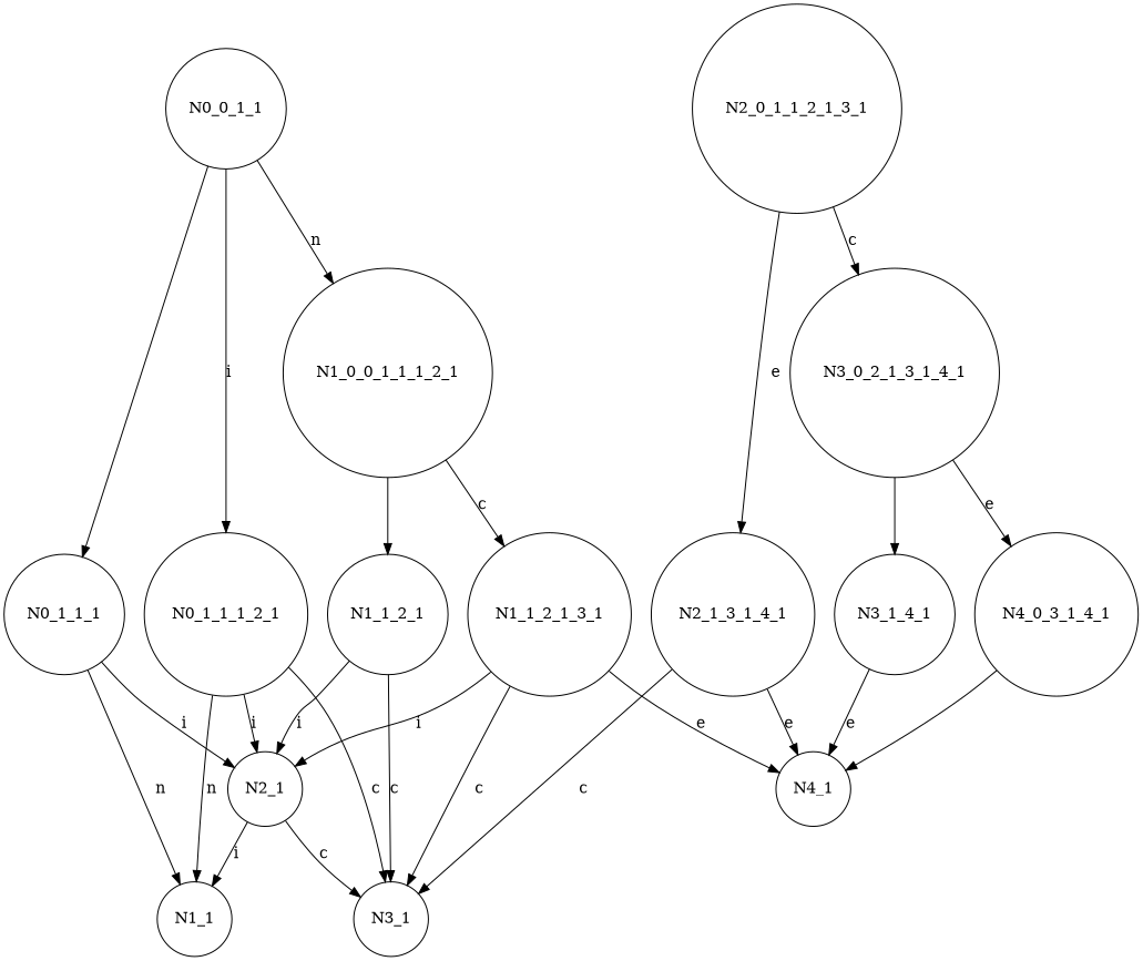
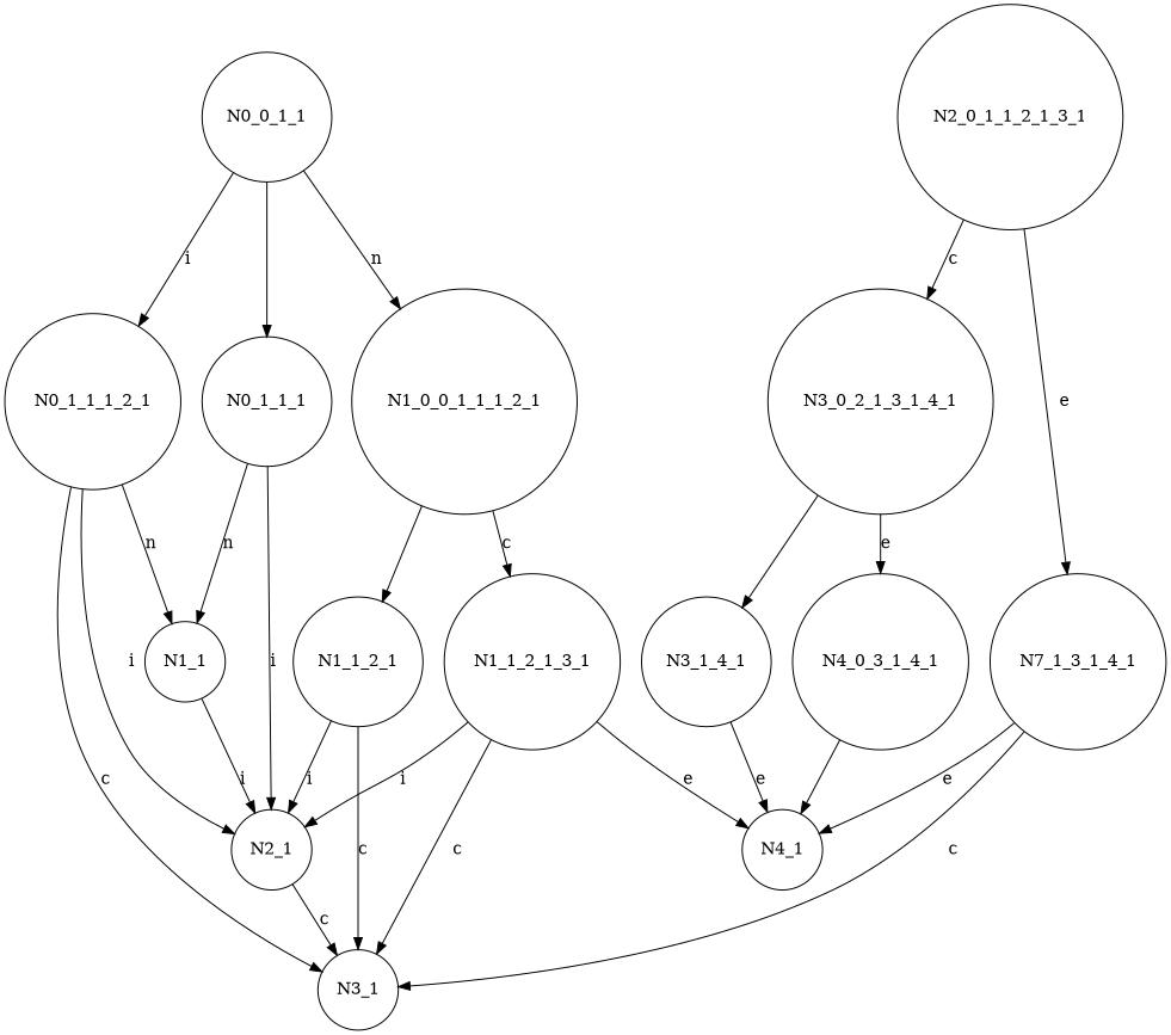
  digraph {
    node [shape=circle]
    N0_0_1_1
    N0_1_1_1
    N1_0_0_1_1_1_2_1
    N0_1_1_1_2_1
    N1_1
    N2_1
    N1_1_2_1
    N1_1_2_1_3_1
    N3_1
    N2_0_1_1_2_1_3_1
    N3_0_2_1_3_1_4_1
-   N2_1_3_1_4_1
+   N2_1_3_1_4_1 [label=N7_1_3_1_4_1]
    N4_1
    N3_1_4_1
    N4_0_3_1_4_1
    N0_0_1_1 -> N0_1_1_1
    N0_0_1_1 -> N1_0_0_1_1_1_2_1 [label=n]
    N0_0_1_1 -> N0_1_1_1_2_1 [label=i]
    N0_1_1_1 -> N1_1 [label=n]
    N0_1_1_1 -> N2_1 [label=i]
    N1_0_0_1_1_1_2_1 -> N1_1_2_1
    N1_0_0_1_1_1_2_1 -> N1_1_2_1_3_1 [label=c]
    N0_1_1_1_2_1 -> N1_1 [label=n]
    N0_1_1_1_2_1 -> N2_1 [label=i]
    N0_1_1_1_2_1 -> N3_1 [label=c]
-   N2_1 -> N1_1 [label=i]
+   N1_1 -> N2_1 [label=i]
    N2_1 -> N3_1 [label=c]
    N1_1_2_1 -> N2_1 [label=i]
    N1_1_2_1 -> N3_1 [label=c]
    N1_1_2_1_3_1 -> N2_1 [label=i]
    N1_1_2_1_3_1 -> N3_1 [label=c]
    N1_1_2_1_3_1 -> N4_1 [label=e]
    N2_0_1_1_2_1_3_1 -> N3_0_2_1_3_1_4_1 [label=c]
    N2_0_1_1_2_1_3_1 -> N2_1_3_1_4_1 [label=e]
    N3_0_2_1_3_1_4_1 -> N3_1_4_1
    N3_0_2_1_3_1_4_1 -> N4_0_3_1_4_1 [label=e]
    N2_1_3_1_4_1 -> N3_1 [label=c]
    N2_1_3_1_4_1 -> N4_1 [label=e]
    N3_1_4_1 -> N4_1 [label=e]
    N4_0_3_1_4_1 -> N4_1
  }
